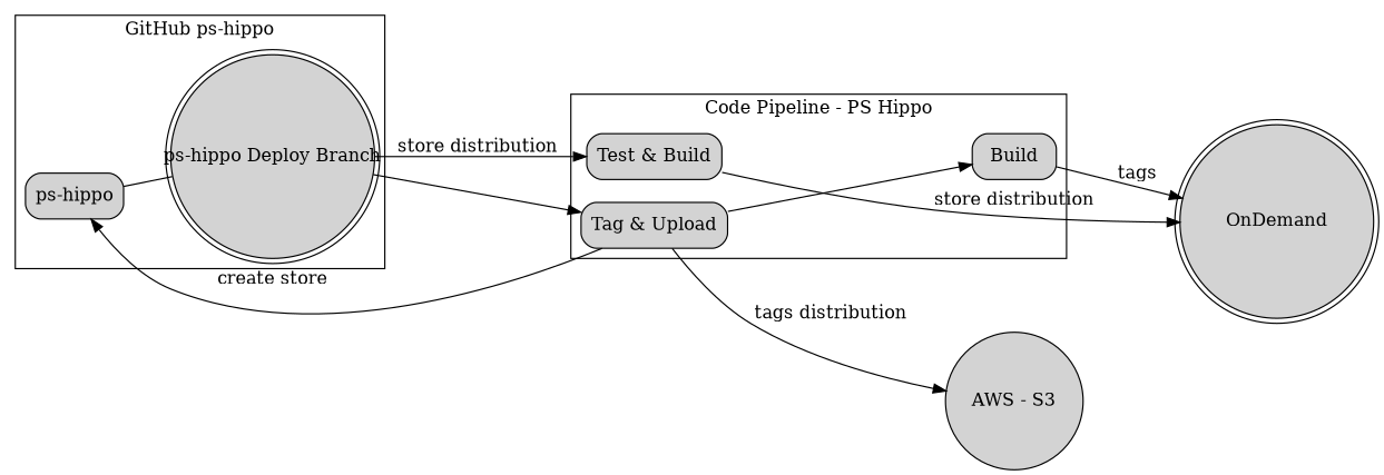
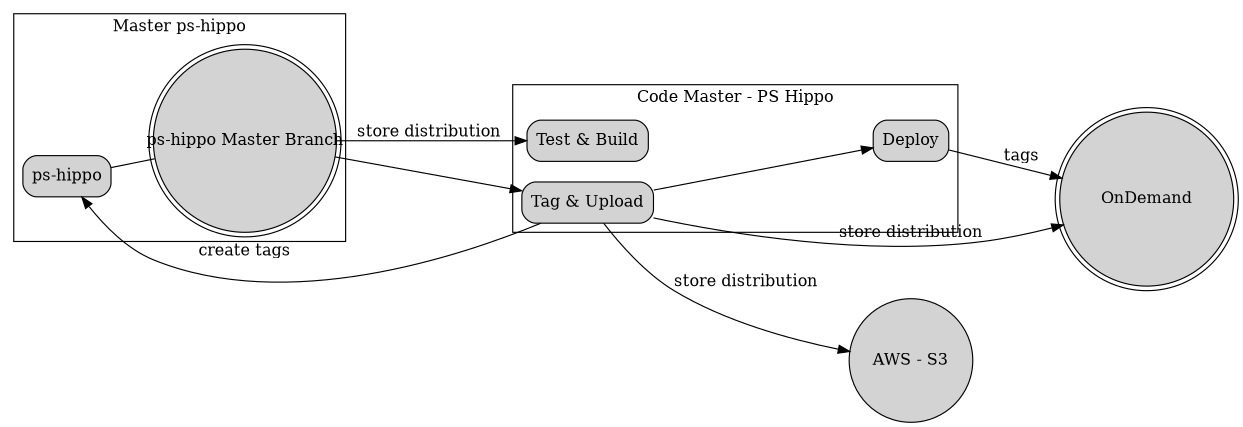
  digraph {
    rank=max
    rankdir=LR
    node [shape=box style="rounded,filled"]
-   "ps-hippo Master Branch" [fixedsize=true shape=doublecircle style=filled width=2 label="ps-hippo Deploy Branch"]
+   "ps-hippo Master Branch" [fixedsize=true shape=doublecircle style=filled width=2]
    "ps-hippo"
    "Test & Build"
    "Tag & Upload"
-   Deploy [label=Build]
+   Deploy
    OnDemand [fixedsize=true shape=doublecircle style=filled width=2]
    "AWS - S3" [shape=circle]
    subgraph cluster_1 {
-     label="GitHub ps-hippo"
+     label="Master ps-hippo"
      "ps-hippo Master Branch"
      "ps-hippo"
    }
    subgraph cluster_2 {
-     label="Code Pipeline - PS Hippo"
+     label="Code Master - PS Hippo"
      rankdir=BT
      "Test & Build"
      "Tag & Upload"
      Deploy
    }
    "ps-hippo Master Branch" -> "Test & Build" [label="store distribution"]
    "ps-hippo Master Branch" -> "Tag & Upload"
    "ps-hippo" -> "ps-hippo Master Branch" [dir=none]
-   "Tag & Upload" -> "ps-hippo" [label="create store"]
+   "Tag & Upload" -> "ps-hippo" [label="create tags"]
    "Tag & Upload" -> Deploy
-   "Test & Build" -> OnDemand [label="store distribution"]
-   "Tag & Upload" -> "AWS - S3" [label="tags distribution"]
+   "Tag & Upload" -> OnDemand [label="store distribution"]
+   "Tag & Upload" -> "AWS - S3" [label="store distribution"]
    Deploy -> OnDemand [label=tags]
  }
